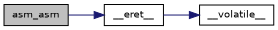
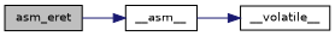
  digraph {
    rankdir=LR
    node [color=black fillcolor=white fontname=Helvetica fontsize=10 shape=record style=filled]
    edge [color=midnightblue fontname=Helvetica fontsize=10 labelfontname=Helvetica labelfontsize=10 style=solid]
-   n1 [fillcolor=grey75 fontcolor=black height=0.2 label=asm_asm width=0.4]
-   n2 [height=0.2 label=__eret__ width=0.4]
+   n1 [fillcolor=grey75 fontcolor=black height=0.2 label=asm_eret width=0.4]
+   n2 [height=0.2 label=__asm__ width=0.4]
    n3 [height=0.2 label=__volatile__ width=0.4]
    n1 -> n2
    n2 -> n3
  }
